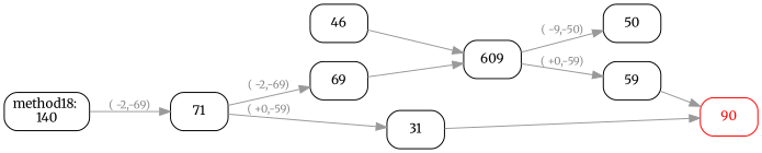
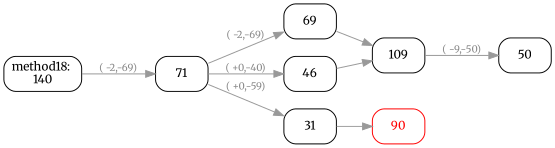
  digraph {
    fontname=Merriweather
    rankdir=LR
    node [color=black fontcolor=black fontname=Merriweather fontsize=12 shape=box style=rounded]
    edge [color="#999999" fontcolor="#888888" fontname=Merriweather fontsize=10]
    n1 [label="method18: \n140"]
    n2 [label=71]
    n3 [label=69]
    n4 [label=46]
    n5 [label=31]
-   n6 [label=609]
+   n6 [label=109]
    n7 [color=red fontcolor=red label=90]
-   n8 [label=59]
    n9 [label=50]
    n1 -> n2 [label="( -2,-69)"]
    n2 -> n3 [label="( -2,-69)"]
+   n2 -> n4 [label="( +0,-40)"]
    n2 -> n5 [label="( +0,-59)"]
    n3 -> n6
    n4 -> n6
    n5 -> n7
-   n6 -> n8 [label="( +0,-59)"]
    n6 -> n9 [label="( -9,-50)"]
-   n8 -> n7
  }
